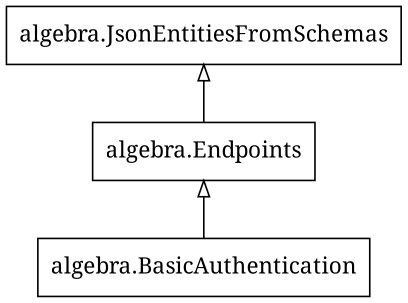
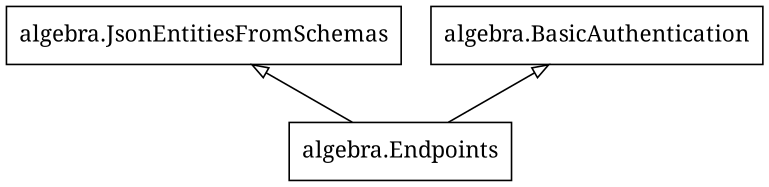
  digraph {
    fontname="Noto Serif"
    rankdir=BT
    node [fontname="Noto Serif" shape=box]
    edge [arrowhead=onormal fontname="Noto Serif"]
    n1 [label="algebra.Endpoints"]
    n2 [label="algebra.JsonEntitiesFromSchemas"]
    n3 [label="algebra.BasicAuthentication"]
    n1 -> n2
-   n3 -> n1
+   n1 -> n3
  }
